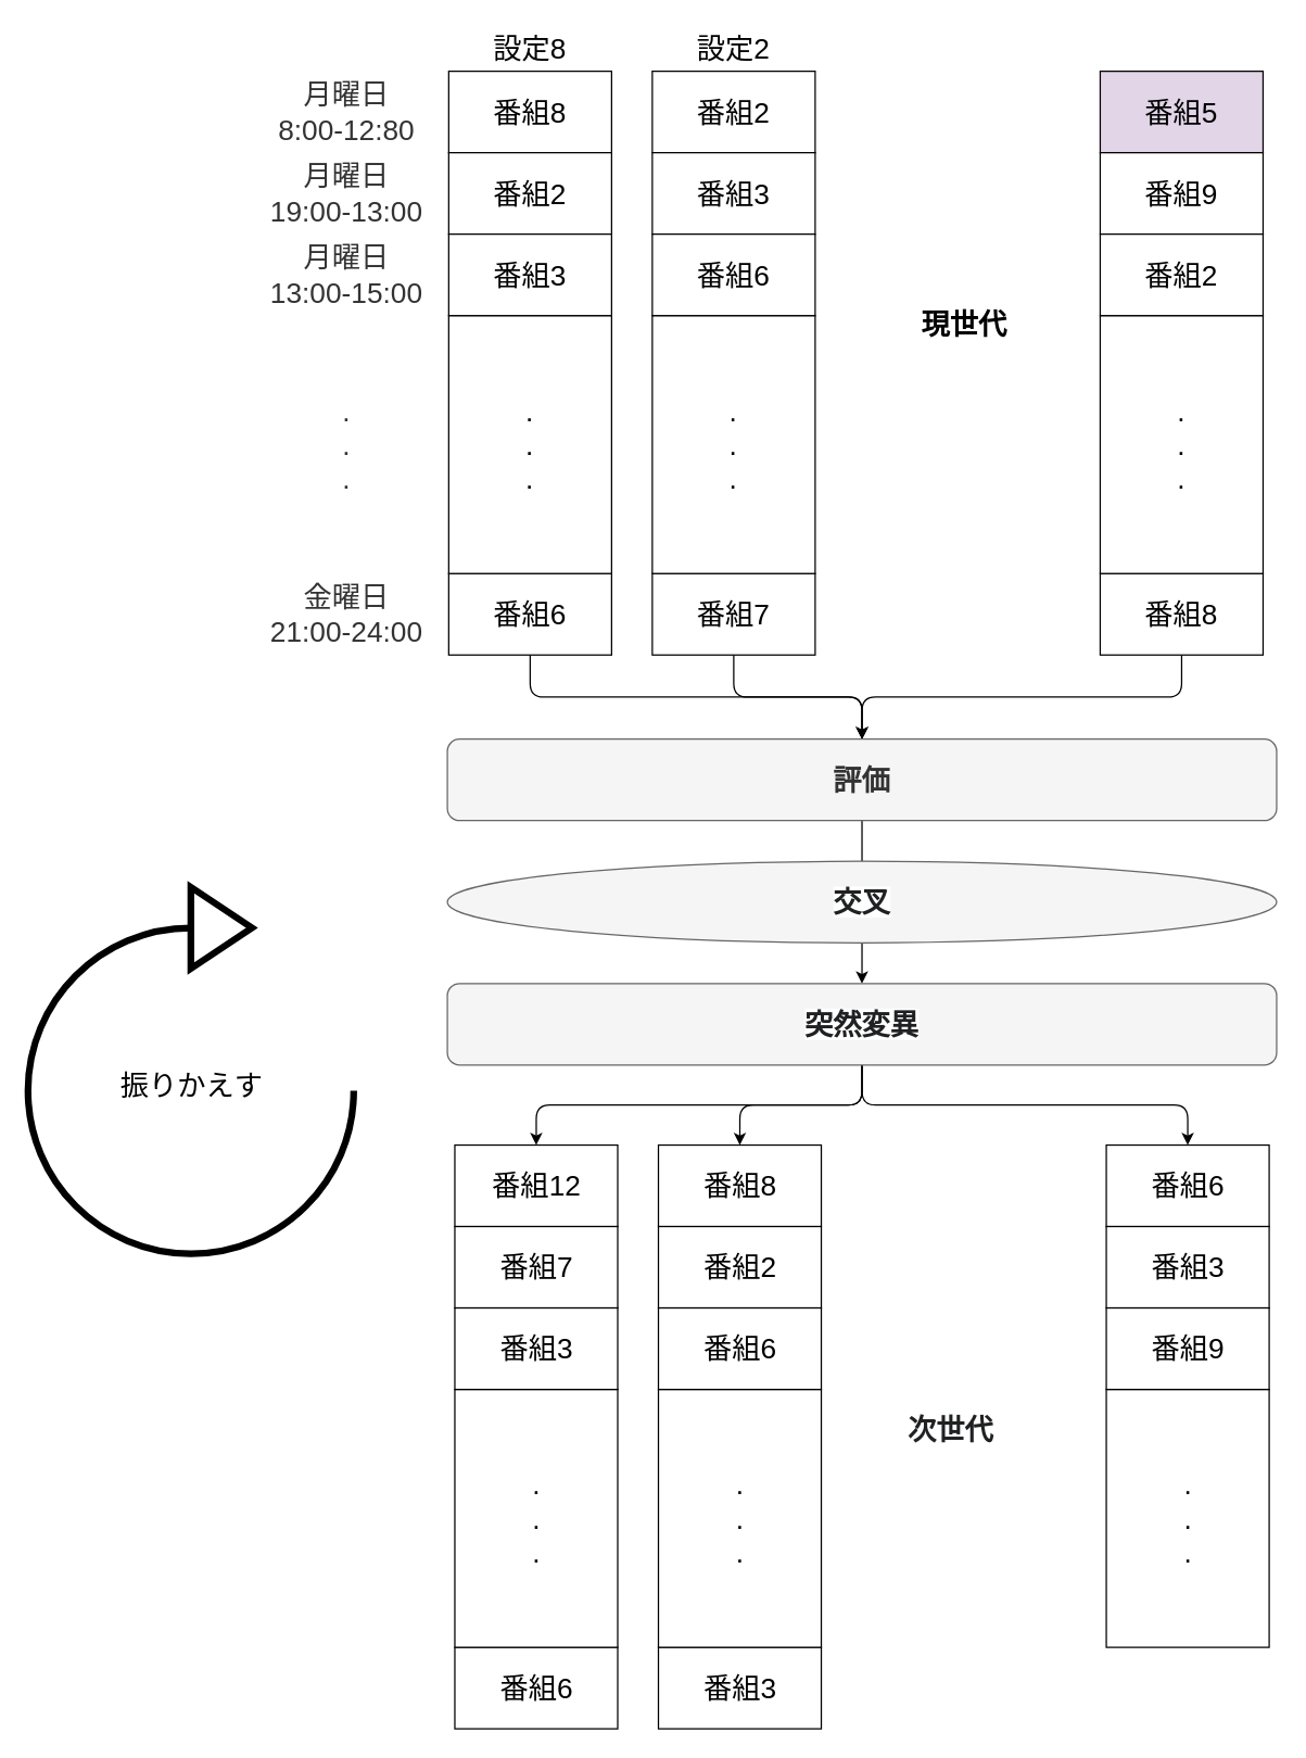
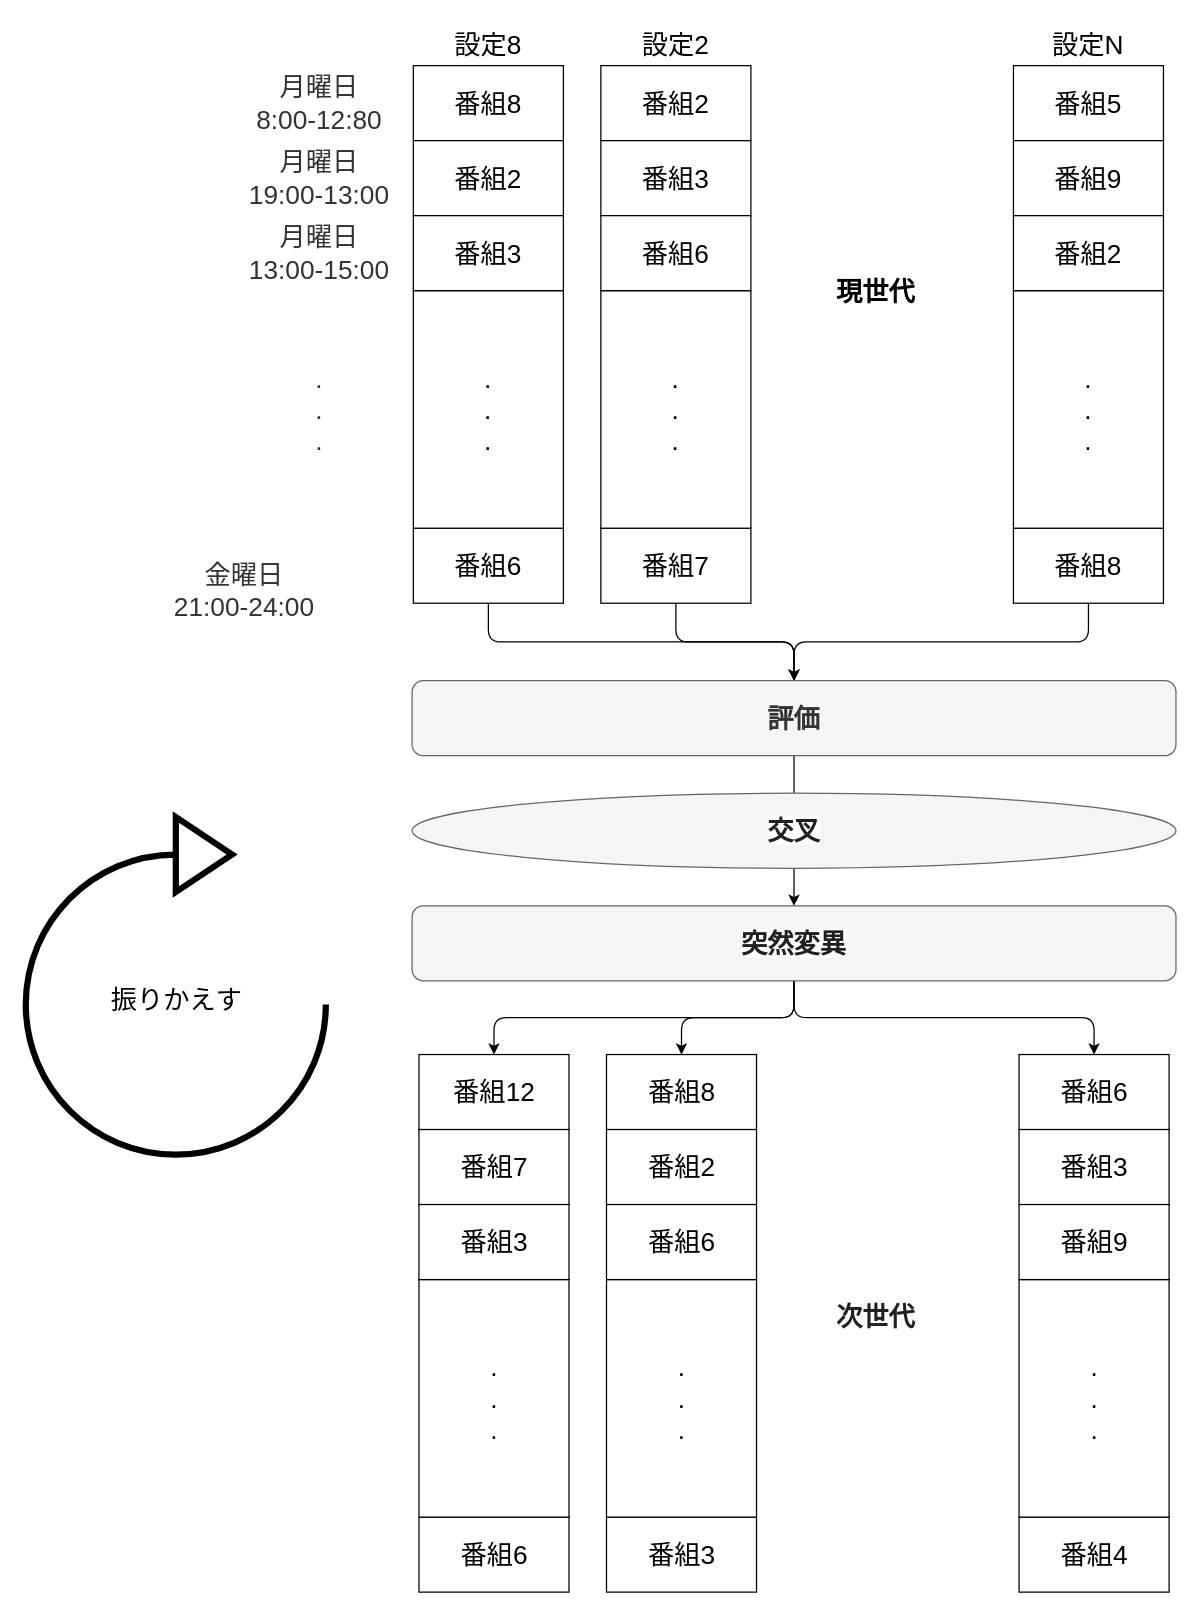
  <mxCell id="0" />
  <mxCell id="1" parent="0" />
  <mxCell id="2" value="月曜日&lt;br style=&quot;font-size: 21px;&quot;&gt;8:00-12:80" style="rounded=0;whiteSpace=wrap;html=1;fillColor=none;fontColor=#333333;strokeColor=none;fontSize=21;" vertex="1" parent="1"><mxGeometry x="180" y="52" width="150" height="60" as="geometry" /></mxCell>
- <mxCell id="3" value="金曜日&lt;br style=&quot;font-size: 21px;&quot;&gt;21:00-24:00" style="rounded=0;whiteSpace=wrap;html=1;fillColor=none;fontColor=#333333;strokeColor=none;fontSize=21;" vertex="1" parent="1"><mxGeometry x="180" y="422" width="150" height="60" as="geometry" /></mxCell>
+ <mxCell id="3" value="金曜日&lt;br style=&quot;font-size: 21px;&quot;&gt;21:00-24:00" style="rounded=0;whiteSpace=wrap;html=1;fillColor=none;fontColor=#333333;strokeColor=none;fontSize=21;" vertex="1" parent="1"><mxGeometry x="120" y="442" width="150" height="60" as="geometry" /></mxCell>
  <mxCell id="4" value=".&lt;br style=&quot;font-size: 21px;&quot;&gt;.&lt;br style=&quot;font-size: 21px;&quot;&gt;." style="rounded=0;whiteSpace=wrap;html=1;fillColor=none;fontColor=#333333;strokeColor=none;fontSize=21;" vertex="1" parent="1"><mxGeometry x="180" y="232" width="150" height="190" as="geometry" /></mxCell>
  <mxCell id="5" value="月曜日&lt;br style=&quot;font-size: 21px;&quot;&gt;19:00-13:00" style="rounded=0;whiteSpace=wrap;html=1;fillColor=none;fontColor=#333333;strokeColor=none;fontSize=21;" vertex="1" parent="1"><mxGeometry x="180" y="112" width="150" height="60" as="geometry" /></mxCell>
  <mxCell id="6" value="月曜日&lt;br style=&quot;font-size: 21px;&quot;&gt;13:00-15:00" style="rounded=0;whiteSpace=wrap;html=1;fillColor=none;fontColor=#333333;strokeColor=none;fontSize=21;" vertex="1" parent="1"><mxGeometry x="180" y="172" width="150" height="60" as="geometry" /></mxCell>
  <mxCell id="7" value="番組8" style="rounded=0;whiteSpace=wrap;html=1;fontSize=21;" vertex="1" parent="1"><mxGeometry x="330" y="52" width="120" height="60" as="geometry" /></mxCell>
  <mxCell id="8" value="" style="edgeStyle=orthogonalEdgeStyle;orthogonalLoop=1;jettySize=auto;html=1;fontSize=21;rounded=1;" edge="1" parent="1" source="9" target="30"><mxGeometry relative="1" as="geometry" /></mxCell>
  <mxCell id="9" value="番組6" style="rounded=0;whiteSpace=wrap;html=1;fontSize=21;" vertex="1" parent="1"><mxGeometry x="330" y="422" width="120" height="60" as="geometry" /></mxCell>
  <mxCell id="10" value=".&lt;br style=&quot;font-size: 21px;&quot;&gt;.&lt;br style=&quot;font-size: 21px;&quot;&gt;." style="rounded=0;whiteSpace=wrap;html=1;fontSize=21;" vertex="1" parent="1"><mxGeometry x="330" y="232" width="120" height="190" as="geometry" /></mxCell>
  <mxCell id="11" value="番組2" style="rounded=0;whiteSpace=wrap;html=1;fontSize=21;" vertex="1" parent="1"><mxGeometry x="330" y="112" width="120" height="60" as="geometry" /></mxCell>
  <mxCell id="12" value="番組3" style="rounded=0;whiteSpace=wrap;html=1;fontSize=21;" vertex="1" parent="1"><mxGeometry x="330" y="172" width="120" height="60" as="geometry" /></mxCell>
  <mxCell id="13" value="番組2" style="rounded=0;whiteSpace=wrap;html=1;fontSize=21;" vertex="1" parent="1"><mxGeometry x="480" y="52" width="120" height="60" as="geometry" /></mxCell>
  <mxCell id="14" value="" style="edgeStyle=orthogonalEdgeStyle;rounded=1;orthogonalLoop=1;jettySize=auto;html=1;fontSize=21;" edge="1" parent="1" source="15" target="30"><mxGeometry relative="1" as="geometry" /></mxCell>
  <mxCell id="15" value="番組7" style="rounded=0;whiteSpace=wrap;html=1;fontSize=21;" vertex="1" parent="1"><mxGeometry x="480" y="422" width="120" height="60" as="geometry" /></mxCell>
  <mxCell id="16" value=".&lt;br style=&quot;font-size: 21px;&quot;&gt;.&lt;br style=&quot;font-size: 21px;&quot;&gt;." style="rounded=0;whiteSpace=wrap;html=1;fontSize=21;" vertex="1" parent="1"><mxGeometry x="480" y="232" width="120" height="190" as="geometry" /></mxCell>
  <mxCell id="17" value="番組3" style="rounded=0;whiteSpace=wrap;html=1;fontSize=21;" vertex="1" parent="1"><mxGeometry x="480" y="112" width="120" height="60" as="geometry" /></mxCell>
  <mxCell id="18" value="番組6" style="rounded=0;whiteSpace=wrap;html=1;fontSize=21;" vertex="1" parent="1"><mxGeometry x="480" y="172" width="120" height="60" as="geometry" /></mxCell>
- <mxCell id="19" value="&lt;b style=&quot;font-size: 21px;&quot;&gt;現世代&lt;/b&gt;" style="text;html=1;strokeColor=none;fillColor=none;align=center;verticalAlign=middle;whiteSpace=wrap;rounded=0;fontSize=21;" vertex="1" parent="1"><mxGeometry x="650" y="208" width="120" height="60" as="geometry" /></mxCell>
- <mxCell id="20" value="番組5" style="rounded=0;whiteSpace=wrap;html=1;fontSize=21;fillColor=#e1d5e7;" vertex="1" parent="1"><mxGeometry x="810" y="52" width="120" height="60" as="geometry" /></mxCell>
+ <mxCell id="19" value="&lt;b style=&quot;font-size: 21px;&quot;&gt;現世代&lt;/b&gt;" style="text;html=1;strokeColor=none;fillColor=none;align=center;verticalAlign=middle;whiteSpace=wrap;rounded=0;fontSize=21;" vertex="1" parent="1"><mxGeometry x="640" y="203" width="120" height="60" as="geometry" /></mxCell>
+ <mxCell id="20" value="番組5" style="rounded=0;whiteSpace=wrap;html=1;fontSize=21;" vertex="1" parent="1"><mxGeometry x="810" y="52" width="120" height="60" as="geometry" /></mxCell>
  <mxCell id="21" value="" style="edgeStyle=orthogonalEdgeStyle;rounded=1;orthogonalLoop=1;jettySize=auto;html=1;fontSize=21;" edge="1" parent="1" source="22" target="30"><mxGeometry relative="1" as="geometry" /></mxCell>
  <mxCell id="22" value="番組8" style="rounded=0;whiteSpace=wrap;html=1;fontSize=21;" vertex="1" parent="1"><mxGeometry x="810" y="422" width="120" height="60" as="geometry" /></mxCell>
  <mxCell id="23" value=".&lt;br style=&quot;font-size: 21px;&quot;&gt;.&lt;br style=&quot;font-size: 21px;&quot;&gt;." style="rounded=0;whiteSpace=wrap;html=1;fontSize=21;" vertex="1" parent="1"><mxGeometry x="810" y="232" width="120" height="190" as="geometry" /></mxCell>
  <mxCell id="24" value="番組9" style="rounded=0;whiteSpace=wrap;html=1;fontSize=21;" vertex="1" parent="1"><mxGeometry x="810" y="112" width="120" height="60" as="geometry" /></mxCell>
  <mxCell id="25" value="番組2" style="rounded=0;whiteSpace=wrap;html=1;fontSize=21;" vertex="1" parent="1"><mxGeometry x="810" y="172" width="120" height="60" as="geometry" /></mxCell>
  <mxCell id="26" value="設定8" style="text;html=1;strokeColor=none;fillColor=none;align=center;verticalAlign=middle;whiteSpace=wrap;rounded=0;fontSize=21;" vertex="1" parent="1"><mxGeometry x="360" y="20" width="60" height="30" as="geometry" /></mxCell>
  <mxCell id="27" value="設定2" style="text;html=1;strokeColor=none;fillColor=none;align=center;verticalAlign=middle;whiteSpace=wrap;rounded=0;fontSize=21;" vertex="1" parent="1"><mxGeometry x="510" y="20" width="60" height="30" as="geometry" /></mxCell>
+ <mxCell id="28" value="設定N" style="text;html=1;strokeColor=none;fillColor=none;align=center;verticalAlign=middle;whiteSpace=wrap;rounded=0;fontSize=21;" vertex="1" parent="1"><mxGeometry x="840" y="20" width="60" height="30" as="geometry" /></mxCell>
  <mxCell id="29" value="" style="edgeStyle=orthogonalEdgeStyle;rounded=0;orthogonalLoop=1;jettySize=auto;html=1;fontSize=21;endArrow=none;" edge="1" parent="1" source="30" target="32"><mxGeometry relative="1" as="geometry" /></mxCell>
  <mxCell id="30" value="評価" style="rounded=1;whiteSpace=wrap;html=1;strokeColor=#666666;fillColor=#f5f5f5;fontColor=#333333;fontSize=21;fontStyle=1" vertex="1" parent="1"><mxGeometry x="329" y="544" width="611" height="60" as="geometry" /></mxCell>
  <mxCell id="31" value="" style="edgeStyle=orthogonalEdgeStyle;rounded=0;orthogonalLoop=1;jettySize=auto;html=1;fontSize=21;" edge="1" parent="1" source="32" target="36"><mxGeometry relative="1" as="geometry" /></mxCell>
  <mxCell id="32" value="&lt;b style=&quot;color: rgb(32, 33, 34); font-family: sans-serif; font-size: 21px; text-align: left; background-color: rgb(255, 255, 255);&quot;&gt;交叉&lt;/b&gt;" style="ellipse;whiteSpace=wrap;html=1;strokeColor=#666666;fillColor=#f5f5f5;fontColor=#333333;fontSize=21;" vertex="1" parent="1"><mxGeometry x="329" y="634" width="611" height="60" as="geometry" /></mxCell>
  <mxCell id="33" style="edgeStyle=orthogonalEdgeStyle;rounded=1;orthogonalLoop=1;jettySize=auto;html=1;entryX=0.5;entryY=0;entryDx=0;entryDy=0;fontSize=21;" edge="1" parent="1" source="36" target="37"><mxGeometry relative="1" as="geometry" /></mxCell>
  <mxCell id="34" style="edgeStyle=orthogonalEdgeStyle;rounded=1;orthogonalLoop=1;jettySize=auto;html=1;entryX=0.5;entryY=0;entryDx=0;entryDy=0;fontSize=21;" edge="1" parent="1" source="36" target="42"><mxGeometry relative="1" as="geometry" /></mxCell>
  <mxCell id="35" style="edgeStyle=orthogonalEdgeStyle;rounded=1;orthogonalLoop=1;jettySize=auto;html=1;entryX=0.5;entryY=0;entryDx=0;entryDy=0;fontSize=21;" edge="1" parent="1" source="36" target="47"><mxGeometry relative="1" as="geometry" /></mxCell>
  <mxCell id="36" value="&lt;b style=&quot;color: rgb(32, 33, 34); font-family: sans-serif; font-size: 21px; text-align: left; background-color: rgb(255, 255, 255);&quot;&gt;突然変異&lt;/b&gt;" style="rounded=1;whiteSpace=wrap;html=1;strokeColor=#666666;fillColor=#f5f5f5;fontColor=#333333;fontSize=21;" vertex="1" parent="1"><mxGeometry x="329" y="724" width="611" height="60" as="geometry" /></mxCell>
  <mxCell id="37" value="番組12" style="rounded=0;whiteSpace=wrap;html=1;fontSize=21;" vertex="1" parent="1"><mxGeometry x="334.5" y="843" width="120" height="60" as="geometry" /></mxCell>
  <mxCell id="38" value="番組6" style="rounded=0;whiteSpace=wrap;html=1;fontSize=21;" vertex="1" parent="1"><mxGeometry x="334.5" y="1213" width="120" height="60" as="geometry" /></mxCell>
  <mxCell id="39" value=".&lt;br style=&quot;font-size: 21px;&quot;&gt;.&lt;br style=&quot;font-size: 21px;&quot;&gt;." style="rounded=0;whiteSpace=wrap;html=1;fontSize=21;" vertex="1" parent="1"><mxGeometry x="334.5" y="1023" width="120" height="190" as="geometry" /></mxCell>
  <mxCell id="40" value="番組7" style="rounded=0;whiteSpace=wrap;html=1;fontSize=21;" vertex="1" parent="1"><mxGeometry x="334.5" y="903" width="120" height="60" as="geometry" /></mxCell>
  <mxCell id="41" value="番組3" style="rounded=0;whiteSpace=wrap;html=1;fontSize=21;" vertex="1" parent="1"><mxGeometry x="334.5" y="963" width="120" height="60" as="geometry" /></mxCell>
  <mxCell id="42" value="番組8" style="rounded=0;whiteSpace=wrap;html=1;fontSize=21;" vertex="1" parent="1"><mxGeometry x="484.5" y="843" width="120" height="60" as="geometry" /></mxCell>
  <mxCell id="43" value="番組3" style="rounded=0;whiteSpace=wrap;html=1;fontSize=21;" vertex="1" parent="1"><mxGeometry x="484.5" y="1213" width="120" height="60" as="geometry" /></mxCell>
  <mxCell id="44" value=".&lt;br style=&quot;font-size: 21px;&quot;&gt;.&lt;br style=&quot;font-size: 21px;&quot;&gt;." style="rounded=0;whiteSpace=wrap;html=1;fontSize=21;" vertex="1" parent="1"><mxGeometry x="484.5" y="1023" width="120" height="190" as="geometry" /></mxCell>
  <mxCell id="45" value="番組2" style="rounded=0;whiteSpace=wrap;html=1;fontSize=21;" vertex="1" parent="1"><mxGeometry x="484.5" y="903" width="120" height="60" as="geometry" /></mxCell>
  <mxCell id="46" value="番組6" style="rounded=0;whiteSpace=wrap;html=1;fontSize=21;" vertex="1" parent="1"><mxGeometry x="484.5" y="963" width="120" height="60" as="geometry" /></mxCell>
  <mxCell id="47" value="番組6" style="rounded=0;whiteSpace=wrap;html=1;fontSize=21;" vertex="1" parent="1"><mxGeometry x="814.5" y="843" width="120" height="60" as="geometry" /></mxCell>
+ <mxCell id="48" value="番組4" style="rounded=0;whiteSpace=wrap;html=1;fontSize=21;" vertex="1" parent="1"><mxGeometry x="814.5" y="1213" width="120" height="60" as="geometry" /></mxCell>
  <mxCell id="49" value=".&lt;br style=&quot;font-size: 21px;&quot;&gt;.&lt;br style=&quot;font-size: 21px;&quot;&gt;." style="rounded=0;whiteSpace=wrap;html=1;fontSize=21;" vertex="1" parent="1"><mxGeometry x="814.5" y="1023" width="120" height="190" as="geometry" /></mxCell>
  <mxCell id="50" value="番組3" style="rounded=0;whiteSpace=wrap;html=1;fontSize=21;" vertex="1" parent="1"><mxGeometry x="814.5" y="903" width="120" height="60" as="geometry" /></mxCell>
  <mxCell id="51" value="番組9" style="rounded=0;whiteSpace=wrap;html=1;fontSize=21;" vertex="1" parent="1"><mxGeometry x="814.5" y="963" width="120" height="60" as="geometry" /></mxCell>
  <mxCell id="52" value="" style="html=1;verticalLabelPosition=bottom;align=center;labelBackgroundColor=#ffffff;verticalAlign=top;strokeWidth=5;strokeColor=#000000;shadow=0;dashed=0;shape=mxgraph.ios7.icons.reload;fontSize=21;fillColor=none;aspect=fixed;" vertex="1" parent="1"><mxGeometry x="20" y="653" width="240" height="270" as="geometry" /></mxCell>
  <mxCell id="53" value="振りかえす" style="text;html=1;strokeColor=none;fillColor=none;align=center;verticalAlign=middle;whiteSpace=wrap;rounded=0;strokeWidth=5;fontSize=21;" vertex="1" parent="1"><mxGeometry x="86" y="784" width="110" height="30" as="geometry" /></mxCell>
  <mxCell id="54" value="&lt;span style=&quot;color: rgb(32, 33, 34); font-family: sans-serif; text-align: left; background-color: rgb(255, 255, 255); font-size: 21px;&quot;&gt;&lt;font style=&quot;font-size: 21px;&quot;&gt;&lt;b style=&quot;font-size: 21px;&quot;&gt;次世代&lt;/b&gt;&lt;/font&gt;&lt;/span&gt;" style="text;html=1;strokeColor=none;fillColor=none;align=center;verticalAlign=middle;whiteSpace=wrap;rounded=0;strokeWidth=5;fontSize=21;" vertex="1" parent="1"><mxGeometry x="640" y="1023" width="120" height="60" as="geometry" /></mxCell>
